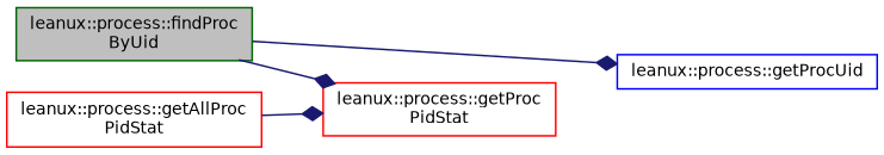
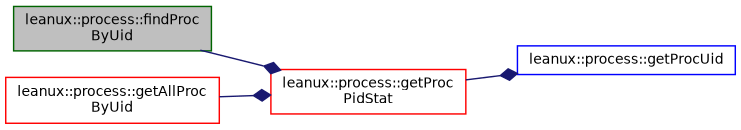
  digraph {
    rankdir=LR
    node [color=red fontname=Helvetica fontsize=10 shape=record]
    edge [arrowhead=diamond color=midnightblue fontname=Helvetica fontsize=10 labelfontname=Helvetica labelfontsize=10 style=solid]
    n1 [color=darkgreen fillcolor=grey75 fontcolor=black height=0.2 label="leanux::process::findProc\lByUid" style=filled width=0.4]
    n2 [color=blue height=0.2 label="leanux::process::getProcUid" width=0.4]
    n3 [height=0.2 label="leanux::process::getProc\lPidStat" width=0.4]
-   n4 [height=0.2 label="leanux::process::getAllProc\lPidStat" width=0.4]
-   n1 -> n2
+   n4 [height=0.2 label="leanux::process::getAllProc\lByUid" width=0.4]
+   n3 -> n2
    n1 -> n3
    n4 -> n3
  }
